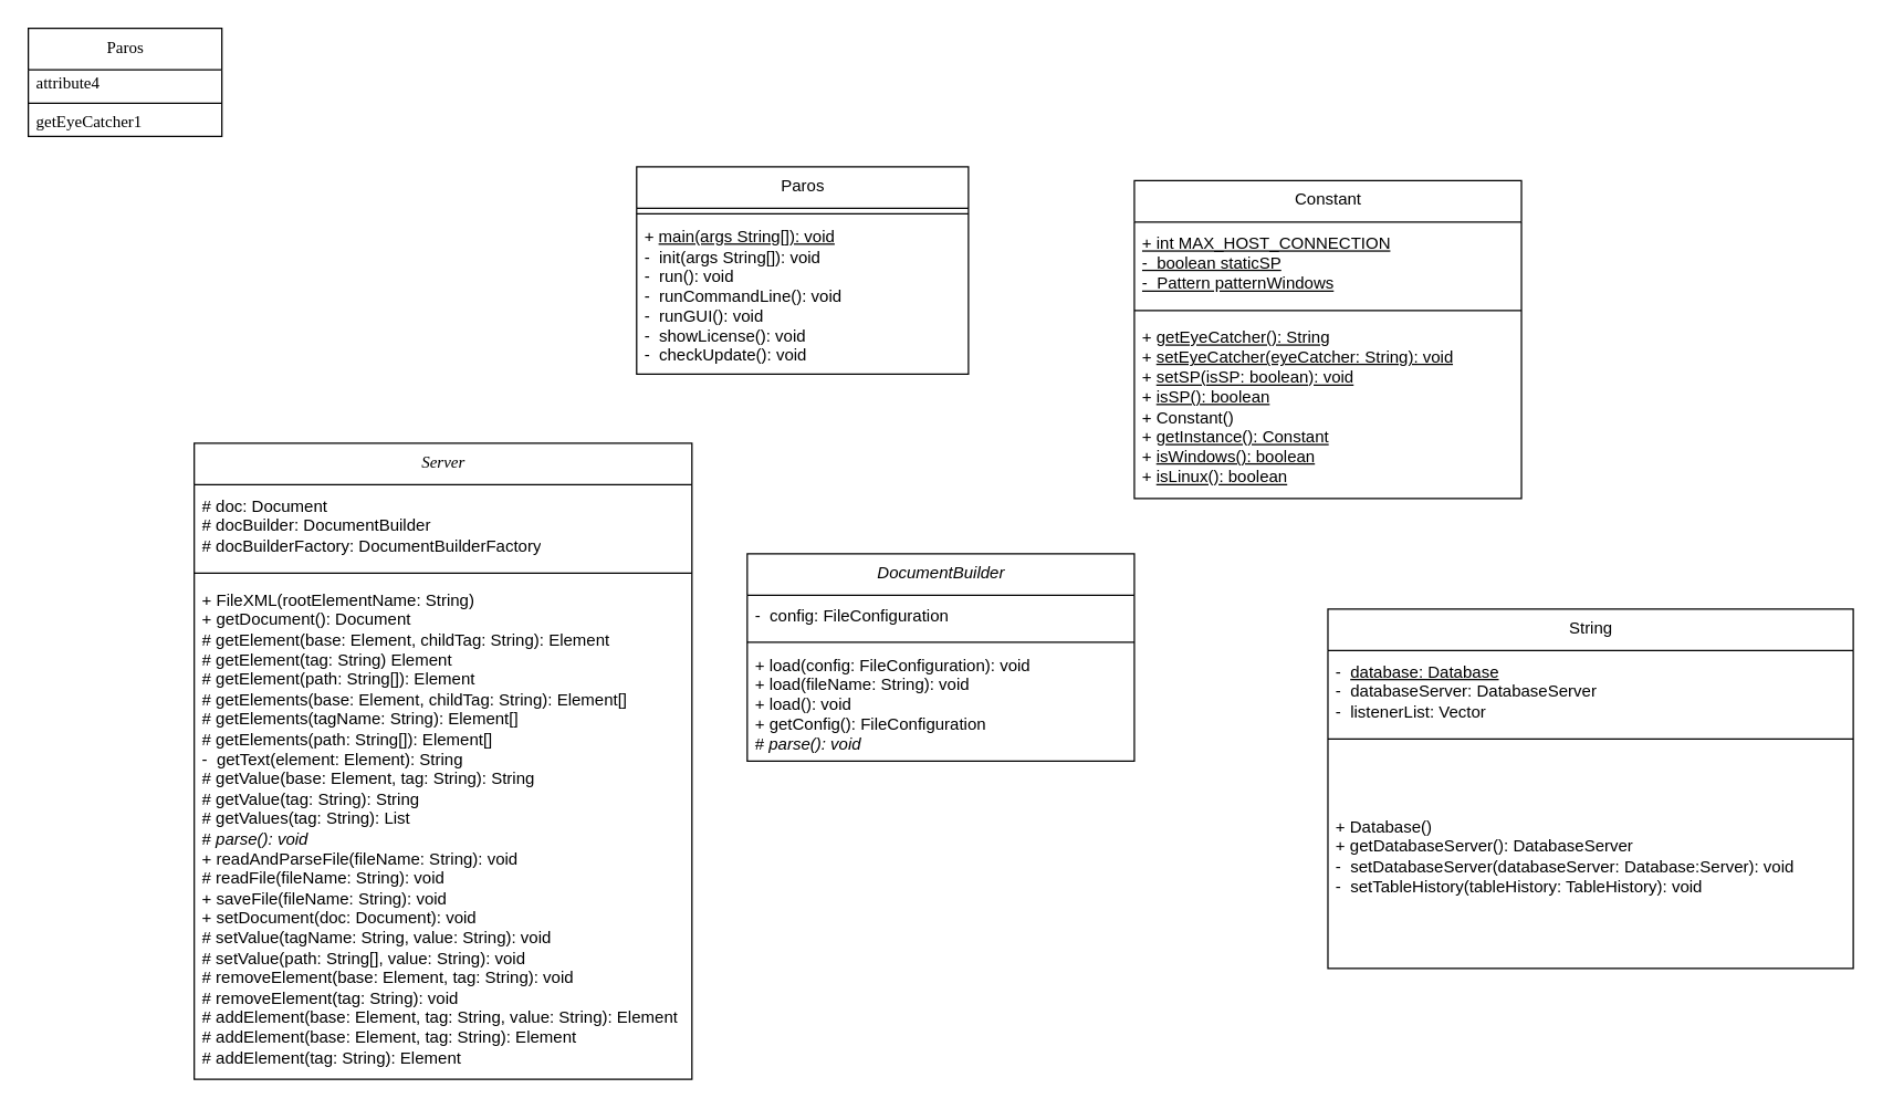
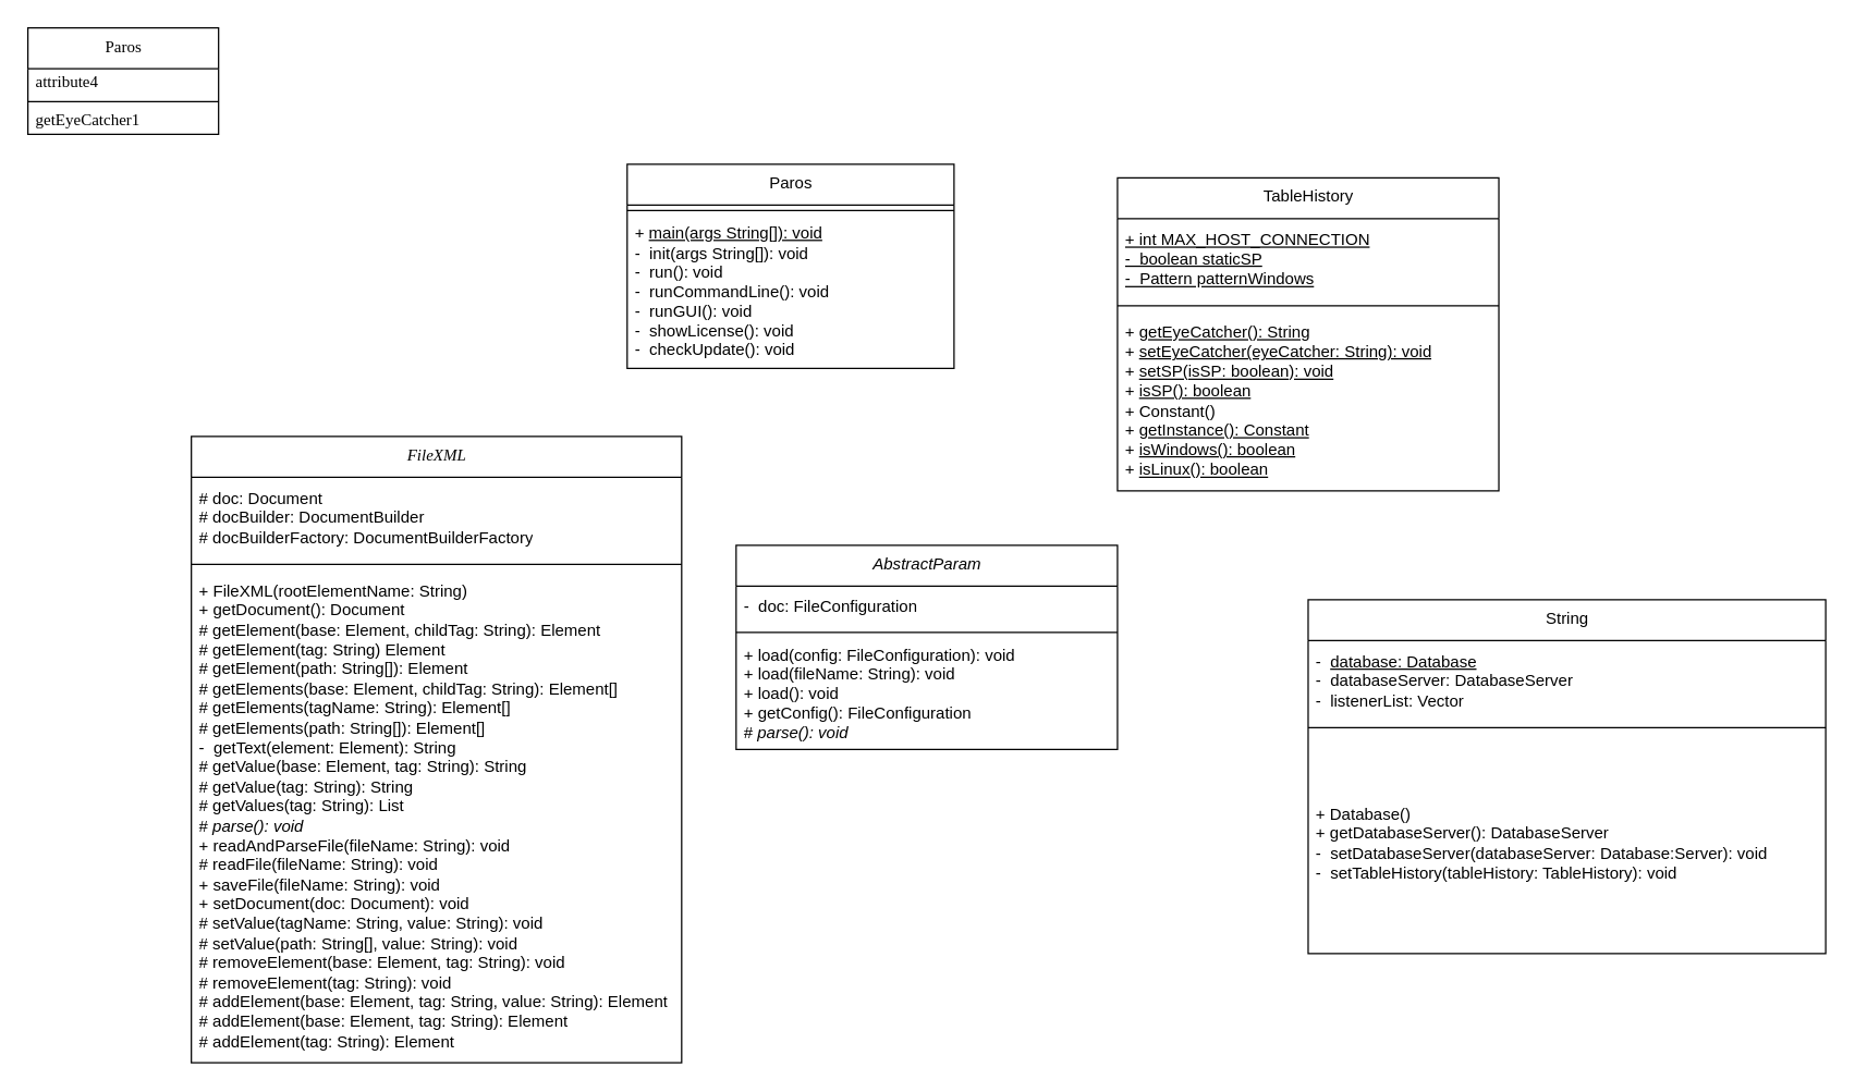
  <mxCell id="0" />
  <mxCell id="1" parent="0" />
  <mxCell id="2" value="&lt;font face=&quot;Helvetica&quot;&gt;Paros&lt;/font&gt;" style="swimlane;fontStyle=0;align=center;verticalAlign=top;childLayout=stackLayout;horizontal=1;startSize=30;horizontalStack=0;resizeParent=1;resizeParentMax=0;resizeLast=0;collapsible=0;marginBottom=0;html=1;" parent="1" vertex="1"><mxGeometry x="460" y="120" width="240" height="150" as="geometry" /></mxCell>
  <mxCell id="3" value="" style="line;strokeWidth=1;fillColor=none;align=left;verticalAlign=middle;spacingTop=-1;spacingLeft=3;spacingRight=3;rotatable=0;labelPosition=right;points=[];portConstraint=eastwest;" parent="2" vertex="1"><mxGeometry y="30" width="240" height="8" as="geometry" /></mxCell>
  <mxCell id="4" value="&lt;div&gt;&lt;font face=&quot;Helvetica&quot;&gt;+ &lt;u&gt;main(args String[]): void&lt;br&gt;&lt;/u&gt;&lt;/font&gt;&lt;/div&gt;&lt;div&gt;&lt;font face=&quot;Helvetica&quot;&gt;-&amp;nbsp; init(args String[]): void&lt;br&gt;&lt;/font&gt;&lt;/div&gt;&lt;div&gt;&lt;font face=&quot;Helvetica&quot;&gt;-&amp;nbsp; run(): void&lt;br&gt;&lt;/font&gt;&lt;/div&gt;&lt;div&gt;&lt;font face=&quot;Helvetica&quot;&gt;-&amp;nbsp; runCommandLine(): void&lt;br&gt;&lt;/font&gt;&lt;/div&gt;&lt;div&gt;&lt;font face=&quot;Helvetica&quot;&gt;-&amp;nbsp; runGUI(): void&lt;br&gt;&lt;/font&gt;&lt;/div&gt;&lt;div&gt;&lt;font face=&quot;Helvetica&quot;&gt;-&amp;nbsp; showLicense(): void&lt;br&gt;&lt;/font&gt;&lt;/div&gt;&lt;div&gt;&lt;font face=&quot;Helvetica&quot;&gt;-&amp;nbsp; checkUpdate(): void&lt;br&gt;&lt;/font&gt;&lt;/div&gt;" style="text;html=1;strokeColor=none;fillColor=none;align=left;verticalAlign=middle;spacingLeft=4;spacingRight=4;overflow=hidden;rotatable=0;points=[[0,0.5],[1,0.5]];portConstraint=eastwest;" parent="2" vertex="1"><mxGeometry y="38" width="240" height="112" as="geometry" /></mxCell>
  <mxCell id="5" value="&lt;font face=&quot;Tahoma&quot;&gt;Paros&lt;/font&gt;" style="swimlane;fontStyle=0;align=center;verticalAlign=top;childLayout=stackLayout;horizontal=1;startSize=30;horizontalStack=0;resizeParent=1;resizeParentMax=0;resizeLast=0;collapsible=0;marginBottom=0;html=1;" parent="1" vertex="1"><mxGeometry x="20" y="20" width="140" height="78" as="geometry" /></mxCell>
  <mxCell id="6" value="&lt;font face=&quot;Tahoma&quot;&gt;attribute4&lt;/font&gt;" style="text;html=1;strokeColor=none;fillColor=none;align=left;verticalAlign=middle;spacingLeft=4;spacingRight=4;overflow=hidden;rotatable=0;points=[[0,0.5],[1,0.5]];portConstraint=eastwest;" parent="5" vertex="1"><mxGeometry y="30" width="140" height="20" as="geometry" /></mxCell>
  <mxCell id="7" value="" style="line;strokeWidth=1;fillColor=none;align=left;verticalAlign=middle;spacingTop=-1;spacingLeft=3;spacingRight=3;rotatable=0;labelPosition=right;points=[];portConstraint=eastwest;" parent="5" vertex="1"><mxGeometry y="50" width="140" height="8" as="geometry" /></mxCell>
  <mxCell id="8" value="&lt;font face=&quot;Tahoma&quot;&gt;getEyeCatcher1&lt;/font&gt;" style="text;html=1;strokeColor=none;fillColor=none;align=left;verticalAlign=middle;spacingLeft=4;spacingRight=4;overflow=hidden;rotatable=0;points=[[0,0.5],[1,0.5]];portConstraint=eastwest;" parent="5" vertex="1"><mxGeometry y="58" width="140" height="20" as="geometry" /></mxCell>
- <mxCell id="9" value="&lt;font face=&quot;Helvetica&quot;&gt;Constant&lt;/font&gt;" style="swimlane;fontStyle=0;align=center;verticalAlign=top;childLayout=stackLayout;horizontal=1;startSize=30;horizontalStack=0;resizeParent=1;resizeParentMax=0;resizeLast=0;collapsible=0;marginBottom=0;html=1;" parent="1" vertex="1"><mxGeometry x="820" y="130" width="280" height="230" as="geometry" /></mxCell>
+ <mxCell id="9" value="&lt;font face=&quot;Helvetica&quot;&gt;TableHistory&lt;/font&gt;" style="swimlane;fontStyle=0;align=center;verticalAlign=top;childLayout=stackLayout;horizontal=1;startSize=30;horizontalStack=0;resizeParent=1;resizeParentMax=0;resizeLast=0;collapsible=0;marginBottom=0;html=1;" parent="1" vertex="1"><mxGeometry x="820" y="130" width="280" height="230" as="geometry" /></mxCell>
  <mxCell id="10" value="&lt;div&gt;&lt;font face=&quot;Helvetica&quot;&gt;&lt;u&gt;+ int MAX_HOST_CONNECTION&lt;br&gt;&lt;/u&gt;&lt;/font&gt;&lt;/div&gt;&lt;div&gt;&lt;font face=&quot;Helvetica&quot;&gt;&lt;u&gt;-&amp;nbsp; boolean staticSP&lt;br&gt;&lt;/u&gt;&lt;/font&gt;&lt;/div&gt;&lt;div&gt;&lt;font face=&quot;Helvetica&quot;&gt;&lt;u&gt;-&amp;nbsp; Pattern patternWindows&lt;br&gt;&lt;/u&gt;&lt;/font&gt;&lt;/div&gt;" style="text;html=1;strokeColor=none;fillColor=none;align=left;verticalAlign=middle;spacingLeft=4;spacingRight=4;overflow=hidden;rotatable=0;points=[[0,0.5],[1,0.5]];portConstraint=eastwest;" parent="9" vertex="1"><mxGeometry y="30" width="280" height="60" as="geometry" /></mxCell>
  <mxCell id="11" value="" style="line;strokeWidth=1;fillColor=none;align=left;verticalAlign=middle;spacingTop=-1;spacingLeft=3;spacingRight=3;rotatable=0;labelPosition=right;points=[];portConstraint=eastwest;" parent="9" vertex="1"><mxGeometry y="90" width="280" height="8" as="geometry" /></mxCell>
  <mxCell id="12" value="&lt;div&gt;&lt;font face=&quot;Helvetica&quot;&gt;+ &lt;u&gt;getEyeCatcher(): String&lt;br&gt;&lt;/u&gt;&lt;/font&gt;&lt;/div&gt;&lt;div&gt;&lt;font face=&quot;Helvetica&quot;&gt;+ &lt;u&gt;setEyeCatcher(eyeCatcher: String): void&lt;br&gt;&lt;/u&gt;&lt;/font&gt;&lt;/div&gt;&lt;div&gt;&lt;font face=&quot;Helvetica&quot;&gt;+ &lt;u&gt;setSP(isSP: boolean): void&lt;br&gt;&lt;/u&gt;&lt;/font&gt;&lt;/div&gt;&lt;div&gt;&lt;font face=&quot;Helvetica&quot;&gt;+ &lt;u&gt;isSP(): boolean&lt;/u&gt;&lt;br&gt;&lt;/font&gt;&lt;/div&gt;&lt;div&gt;&lt;font face=&quot;Helvetica&quot;&gt;+ Constant()&lt;br&gt;&lt;/font&gt;&lt;/div&gt;&lt;div&gt;&lt;font face=&quot;Helvetica&quot;&gt;+ &lt;u&gt;getInstance(): Constant&lt;/u&gt;&lt;/font&gt;&lt;/div&gt;&lt;div&gt;&lt;font face=&quot;Helvetica&quot;&gt;+ &lt;u&gt;isWindows(): boolean&lt;/u&gt;&lt;br&gt;&lt;/font&gt;&lt;/div&gt;&lt;div&gt;&lt;font face=&quot;Helvetica&quot;&gt;+ &lt;u&gt;isLinux(): boolean&lt;/u&gt;&lt;br&gt;&lt;/font&gt;&lt;/div&gt;" style="text;html=1;strokeColor=none;fillColor=none;align=left;verticalAlign=middle;spacingLeft=4;spacingRight=4;overflow=hidden;rotatable=0;points=[[0,0.5],[1,0.5]];portConstraint=eastwest;" parent="9" vertex="1"><mxGeometry y="98" width="280" height="132" as="geometry" /></mxCell>
- <mxCell id="13" value="&lt;font face=&quot;Tahoma&quot;&gt;&lt;i&gt;Server&lt;/i&gt;&lt;/font&gt;" style="swimlane;fontStyle=0;align=center;verticalAlign=top;childLayout=stackLayout;horizontal=1;startSize=30;horizontalStack=0;resizeParent=1;resizeParentMax=0;resizeLast=0;collapsible=0;marginBottom=0;html=1;" parent="1" vertex="1"><mxGeometry x="140" y="320" width="360" height="460" as="geometry" /></mxCell>
+ <mxCell id="13" value="&lt;font face=&quot;Tahoma&quot;&gt;&lt;i&gt;FileXML&lt;/i&gt;&lt;/font&gt;" style="swimlane;fontStyle=0;align=center;verticalAlign=top;childLayout=stackLayout;horizontal=1;startSize=30;horizontalStack=0;resizeParent=1;resizeParentMax=0;resizeLast=0;collapsible=0;marginBottom=0;html=1;" parent="1" vertex="1"><mxGeometry x="140" y="320" width="360" height="460" as="geometry" /></mxCell>
  <mxCell id="14" value="&lt;div&gt;&lt;font face=&quot;Helvetica&quot;&gt;# doc: Document&lt;/font&gt;&lt;/div&gt;&lt;div&gt;&lt;font face=&quot;Helvetica&quot;&gt;# docBuilder: DocumentBuilder&lt;/font&gt;&lt;/div&gt;&lt;div&gt;&lt;font face=&quot;Helvetica&quot;&gt;# docBuilderFactory: DocumentBuilderFactory&lt;br&gt;&lt;/font&gt;&lt;/div&gt;" style="text;html=1;strokeColor=none;fillColor=none;align=left;verticalAlign=middle;spacingLeft=4;spacingRight=4;overflow=hidden;rotatable=0;points=[[0,0.5],[1,0.5]];portConstraint=eastwest;" parent="13" vertex="1"><mxGeometry y="30" width="360" height="60" as="geometry" /></mxCell>
  <mxCell id="15" value="" style="line;strokeWidth=1;fillColor=none;align=left;verticalAlign=middle;spacingTop=-1;spacingLeft=3;spacingRight=3;rotatable=0;labelPosition=right;points=[];portConstraint=eastwest;" parent="13" vertex="1"><mxGeometry y="90" width="360" height="8" as="geometry" /></mxCell>
  <mxCell id="16" value="&lt;div&gt;&lt;font face=&quot;Helvetica&quot;&gt;+ FileXML(rootElementName: String)&lt;/font&gt;&lt;/div&gt;&lt;div&gt;&lt;font face=&quot;Helvetica&quot;&gt;+ getDocument(): Document&lt;/font&gt;&lt;/div&gt;&lt;div&gt;&lt;font face=&quot;Helvetica&quot;&gt;# getElement(base: Element, childTag: String): Element&lt;/font&gt;&lt;/div&gt;&lt;div&gt;&lt;font face=&quot;Helvetica&quot;&gt;# getElement(tag: String) Element&lt;/font&gt;&lt;/div&gt;&lt;div&gt;&lt;font face=&quot;Helvetica&quot;&gt;# getElement(path: String[]): Element&lt;br&gt;&lt;/font&gt;&lt;/div&gt;&lt;div&gt;&lt;font face=&quot;Helvetica&quot;&gt;# getElements(base: Element, childTag: String): Element[]&lt;br&gt;&lt;/font&gt;&lt;/div&gt;&lt;div&gt;&lt;font face=&quot;Helvetica&quot;&gt;# getElements(tagName: String&lt;span style=&quot;white-space: pre&quot;&gt;&lt;/span&gt;): Element[]&lt;/font&gt;&lt;/div&gt;&lt;div&gt;&lt;font face=&quot;Helvetica&quot;&gt;# getElements(path: String[]): Element[]&lt;/font&gt;&lt;/div&gt;&lt;div&gt;&lt;font face=&quot;Helvetica&quot;&gt;-&amp;nbsp; getText(element: Element): String&lt;/font&gt;&lt;/div&gt;&lt;div&gt;&lt;font face=&quot;Helvetica&quot;&gt;# getValue(base: Element, tag: String): String&lt;br&gt;&lt;/font&gt;&lt;/div&gt;&lt;div&gt;&lt;font face=&quot;Helvetica&quot;&gt;# getValue(tag: String): String&lt;span style=&quot;white-space: pre&quot;&gt;&lt;br&gt;&lt;/span&gt;&lt;/font&gt;&lt;/div&gt;&lt;div&gt;&lt;font face=&quot;Helvetica&quot;&gt;&lt;span style=&quot;white-space: pre&quot;&gt;# getValues(tag: String): List&lt;/span&gt;&lt;/font&gt;&lt;/div&gt;&lt;div&gt;&lt;font face=&quot;Helvetica&quot;&gt;&lt;span style=&quot;white-space: pre&quot;&gt;# &lt;i&gt;parse(): void&lt;/i&gt;&lt;/span&gt;&lt;/font&gt;&lt;/div&gt;&lt;div&gt;&lt;font face=&quot;Helvetica&quot;&gt;&lt;span style=&quot;white-space: pre&quot;&gt;+ readAndParseFile(fileName: String): void&lt;/span&gt;&lt;br&gt;&lt;/font&gt;&lt;/div&gt;&lt;div&gt;&lt;font face=&quot;Helvetica&quot;&gt;# readFile(fileName: String): void&lt;/font&gt;&lt;/div&gt;&lt;div&gt;&lt;font face=&quot;Helvetica&quot;&gt;+ saveFile(fileName: String): void&lt;br&gt;&lt;/font&gt;&lt;/div&gt;&lt;div&gt;&lt;font face=&quot;Helvetica&quot;&gt;+ setDocument(doc: Document): void&lt;br&gt;&lt;/font&gt;&lt;/div&gt;&lt;div&gt;&lt;font face=&quot;Helvetica&quot;&gt;# setValue(tagName: String, value: String): void&lt;br&gt;&lt;/font&gt;&lt;/div&gt;&lt;div&gt;&lt;font face=&quot;Helvetica&quot;&gt;# setValue(path: String[], value: String): void&lt;br&gt;&lt;/font&gt;&lt;/div&gt;&lt;div&gt;&lt;font face=&quot;Helvetica&quot;&gt;# removeElement(base: Element, tag: String): void&lt;/font&gt;&lt;/div&gt;&lt;div&gt;&lt;font face=&quot;Helvetica&quot;&gt;# removeElement(tag: String): void&lt;/font&gt;&lt;/div&gt;&lt;div&gt;&lt;font face=&quot;Helvetica&quot;&gt;# addElement(base: Element, tag: String, value: String): Element&lt;/font&gt;&lt;/div&gt;&lt;div&gt;&lt;font face=&quot;Helvetica&quot;&gt;# addElement(base: Element, tag: String): Element&lt;br&gt;&lt;/font&gt;&lt;/div&gt;# addElement(tag: String): Element" style="text;html=1;strokeColor=none;fillColor=none;align=left;verticalAlign=middle;spacingLeft=4;spacingRight=4;overflow=hidden;rotatable=0;points=[[0,0.5],[1,0.5]];portConstraint=eastwest;" parent="13" vertex="1"><mxGeometry y="98" width="360" height="362" as="geometry" /></mxCell>
- <mxCell id="17" value="&lt;i&gt;DocumentBuilder&lt;/i&gt;" style="swimlane;fontStyle=0;align=center;verticalAlign=top;childLayout=stackLayout;horizontal=1;startSize=30;horizontalStack=0;resizeParent=1;resizeParentMax=0;resizeLast=0;collapsible=0;marginBottom=0;html=1;" vertex="1" parent="1"><mxGeometry x="540" y="400" width="280" height="150" as="geometry" /></mxCell>
- <mxCell id="18" value="-&amp;nbsp; config: FileConfiguration" style="text;html=1;strokeColor=none;fillColor=none;align=left;verticalAlign=middle;spacingLeft=4;spacingRight=4;overflow=hidden;rotatable=0;points=[[0,0.5],[1,0.5]];portConstraint=eastwest;" vertex="1" parent="17"><mxGeometry y="30" width="280" height="30" as="geometry" /></mxCell>
+ <mxCell id="17" value="&lt;i&gt;AbstractParam&lt;/i&gt;" style="swimlane;fontStyle=0;align=center;verticalAlign=top;childLayout=stackLayout;horizontal=1;startSize=30;horizontalStack=0;resizeParent=1;resizeParentMax=0;resizeLast=0;collapsible=0;marginBottom=0;html=1;" vertex="1" parent="1"><mxGeometry x="540" y="400" width="280" height="150" as="geometry" /></mxCell>
+ <mxCell id="18" value="-&amp;nbsp; doc: FileConfiguration" style="text;html=1;strokeColor=none;fillColor=none;align=left;verticalAlign=middle;spacingLeft=4;spacingRight=4;overflow=hidden;rotatable=0;points=[[0,0.5],[1,0.5]];portConstraint=eastwest;" vertex="1" parent="17"><mxGeometry y="30" width="280" height="30" as="geometry" /></mxCell>
  <mxCell id="19" value="" style="line;strokeWidth=1;fillColor=none;align=left;verticalAlign=middle;spacingTop=-1;spacingLeft=3;spacingRight=3;rotatable=0;labelPosition=right;points=[];portConstraint=eastwest;" vertex="1" parent="17"><mxGeometry y="60" width="280" height="8" as="geometry" /></mxCell>
  <mxCell id="20" value="&lt;div&gt;+ load(config: FileConfiguration): void&lt;/div&gt;&lt;div&gt;+ load(fileName: String): void&lt;/div&gt;&lt;div&gt;+ load(): void&lt;/div&gt;&lt;div&gt;+ getConfig(): FileConfiguration&lt;/div&gt;&lt;div&gt;# &lt;i&gt;parse(): void&lt;/i&gt;&lt;br&gt;&lt;/div&gt;" style="text;html=1;strokeColor=none;fillColor=none;align=left;verticalAlign=middle;spacingLeft=4;spacingRight=4;overflow=hidden;rotatable=0;points=[[0,0.5],[1,0.5]];portConstraint=eastwest;" vertex="1" parent="17"><mxGeometry y="68" width="280" height="82" as="geometry" /></mxCell>
  <mxCell id="21" value="String" style="swimlane;fontStyle=0;align=center;verticalAlign=top;childLayout=stackLayout;horizontal=1;startSize=30;horizontalStack=0;resizeParent=1;resizeParentMax=0;resizeLast=0;collapsible=0;marginBottom=0;html=1;" vertex="1" parent="1"><mxGeometry x="960" y="440" width="380" height="260" as="geometry" /></mxCell>
  <mxCell id="22" value="&lt;div&gt;-&amp;nbsp; &lt;u&gt;database: Database&lt;br&gt;&lt;/u&gt;&lt;/div&gt;&lt;div&gt;-&amp;nbsp; databaseServer: DatabaseServer&lt;br&gt;&lt;/div&gt;-&amp;nbsp; listenerList: Vector" style="text;html=1;strokeColor=none;fillColor=none;align=left;verticalAlign=middle;spacingLeft=4;spacingRight=4;overflow=hidden;rotatable=0;points=[[0,0.5],[1,0.5]];portConstraint=eastwest;" vertex="1" parent="21"><mxGeometry y="30" width="380" height="60" as="geometry" /></mxCell>
  <mxCell id="23" value="" style="line;strokeWidth=1;fillColor=none;align=left;verticalAlign=middle;spacingTop=-1;spacingLeft=3;spacingRight=3;rotatable=0;labelPosition=right;points=[];portConstraint=eastwest;" vertex="1" parent="21"><mxGeometry y="90" width="380" height="8" as="geometry" /></mxCell>
  <mxCell id="24" value="&lt;div&gt;+ Database()&lt;/div&gt;&lt;div&gt;+ getDatabaseServer(): DatabaseServer&lt;/div&gt;&lt;div&gt;-&amp;nbsp; setDatabaseServer(databaseServer: Database:Server): void&lt;br&gt;&lt;/div&gt;&lt;div&gt;-&amp;nbsp; setTableHistory(tableHistory: TableHistory): void&lt;br&gt;&lt;/div&gt;" style="text;html=1;strokeColor=none;fillColor=none;align=left;verticalAlign=middle;spacingLeft=4;spacingRight=4;overflow=hidden;rotatable=0;points=[[0,0.5],[1,0.5]];portConstraint=eastwest;" vertex="1" parent="21"><mxGeometry y="98" width="380" height="162" as="geometry" /></mxCell>
